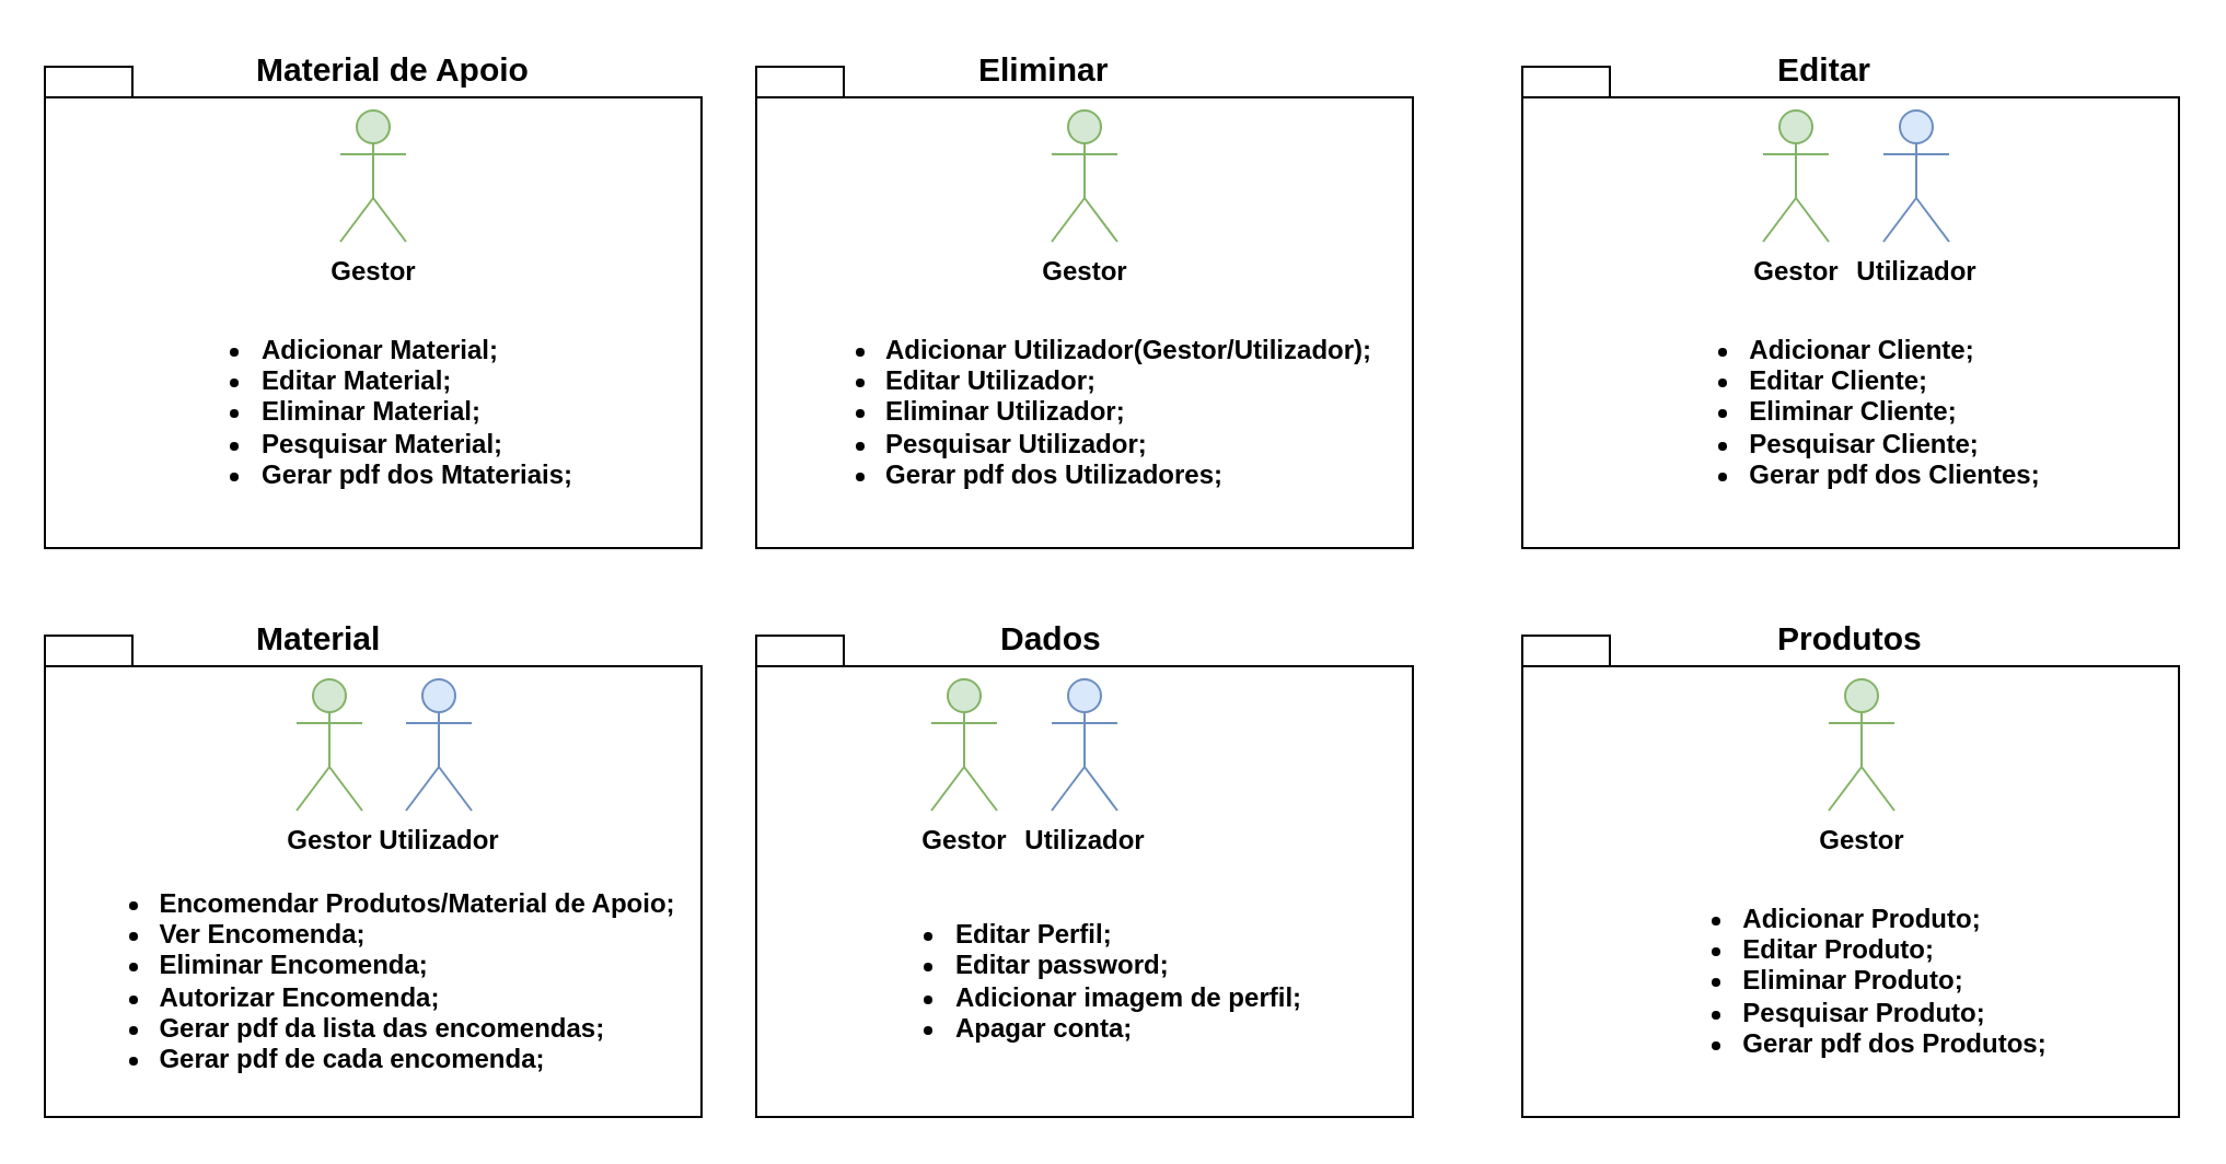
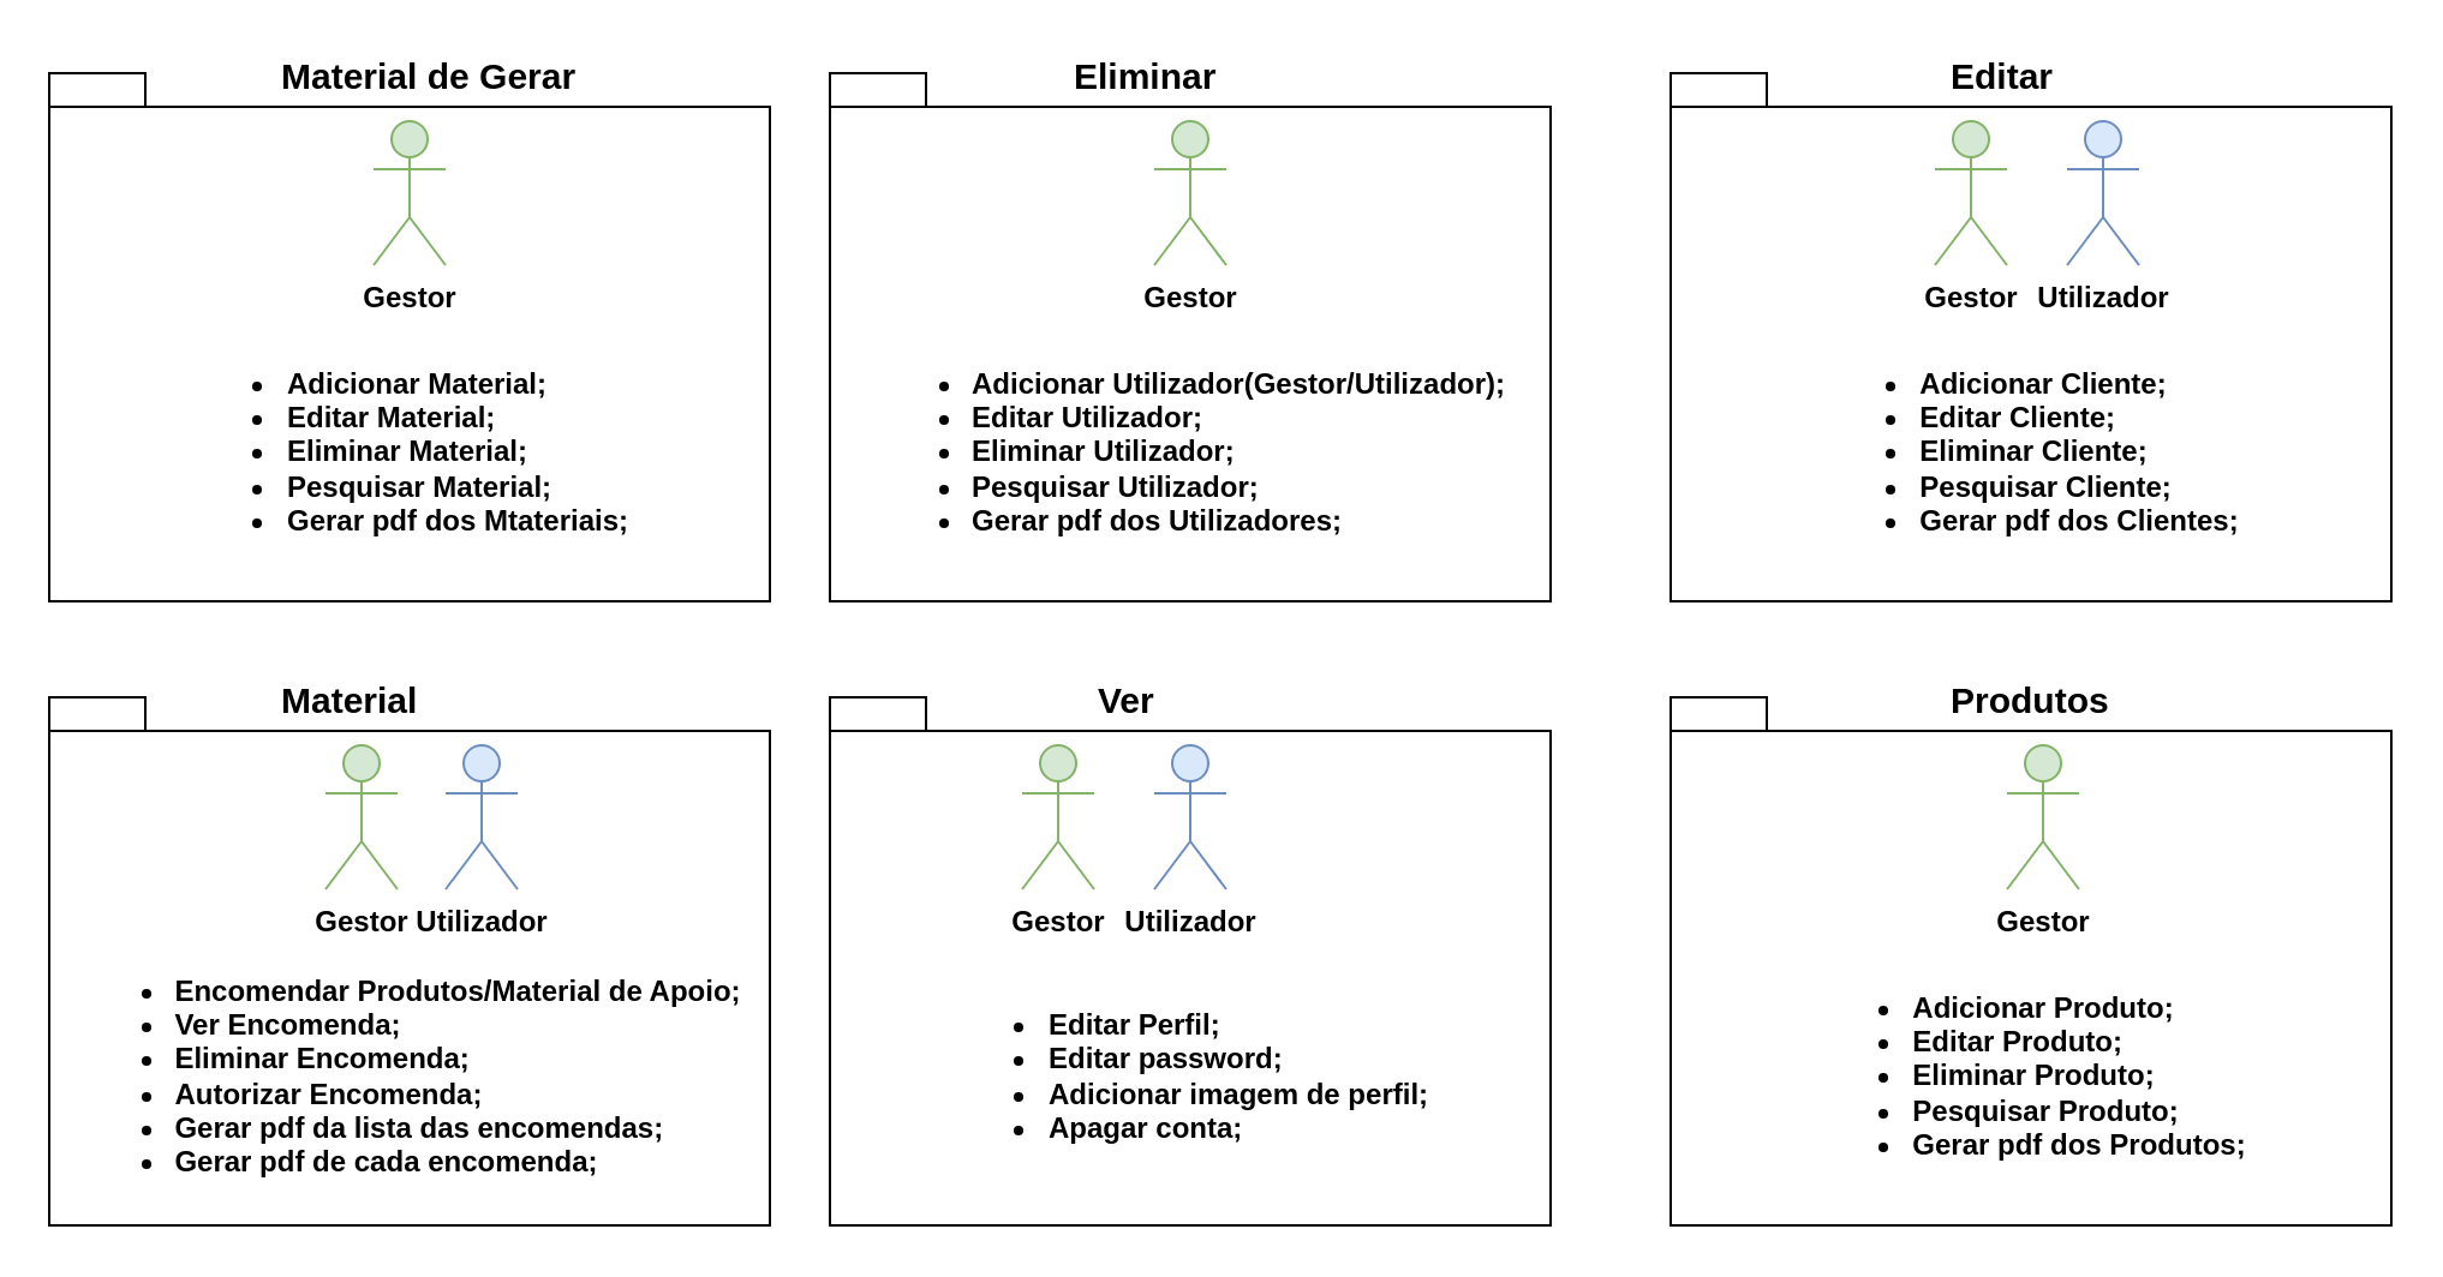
  <mxCell id="0" />
  <mxCell id="1" parent="0" />
  <mxCell id="2" value="&lt;br&gt;&lt;div&gt;&lt;br&gt;&lt;/div&gt;&lt;div&gt;&lt;br&gt;&lt;/div&gt;&lt;div&gt;&lt;br&gt;&lt;/div&gt;&lt;div&gt;&lt;br&gt;&lt;/div&gt;&lt;div&gt;&lt;br&gt;&lt;/div&gt;&lt;div&gt;&lt;ul&gt;&lt;li style=&quot;text-align: justify&quot;&gt;Adicionar Utilizador(Gestor/Utilizador);&lt;/li&gt;&lt;li style=&quot;text-align: justify&quot;&gt;Editar Utilizador;&lt;/li&gt;&lt;li style=&quot;text-align: justify&quot;&gt;Eliminar Utilizador;&lt;/li&gt;&lt;li style=&quot;text-align: justify&quot;&gt;Pesquisar Utilizador;&lt;/li&gt;&lt;li style=&quot;text-align: justify&quot;&gt;Gerar pdf dos Utilizadores;&lt;/li&gt;&lt;/ul&gt;&lt;/div&gt;" style="shape=folder;fontStyle=1;spacingTop=10;tabWidth=40;tabHeight=14;tabPosition=left;html=1;" vertex="1" parent="1"><mxGeometry x="345" y="30" width="300" height="220" as="geometry" /></mxCell>
  <mxCell id="3" value="&lt;b style=&quot;font-size: 15px;&quot;&gt;Eliminar&lt;/b&gt;" style="text;html=1;resizable=0;points=[];autosize=1;align=left;verticalAlign=top;spacingTop=-4;fontSize=15;" vertex="1" parent="1"><mxGeometry x="445" y="20" width="80" height="20" as="geometry" /></mxCell>
  <mxCell id="4" value="&lt;b&gt;Gestor&lt;/b&gt;" style="shape=umlActor;verticalLabelPosition=bottom;labelBackgroundColor=#ffffff;verticalAlign=top;html=1;fillColor=#d5e8d4;strokeColor=#82b366;" vertex="1" parent="1"><mxGeometry x="480" y="50" width="30" height="60" as="geometry" /></mxCell>
  <mxCell id="5" value="&lt;br&gt;&lt;div&gt;&lt;br&gt;&lt;/div&gt;&lt;div&gt;&lt;br&gt;&lt;/div&gt;&lt;div&gt;&lt;br&gt;&lt;/div&gt;&lt;div&gt;&lt;br&gt;&lt;/div&gt;&lt;div&gt;&lt;br&gt;&lt;/div&gt;&lt;div&gt;&lt;ul&gt;&lt;li style=&quot;text-align: justify&quot;&gt;Adicionar Cliente;&lt;/li&gt;&lt;li style=&quot;text-align: justify&quot;&gt;Editar Cliente;&lt;/li&gt;&lt;li style=&quot;text-align: justify&quot;&gt;Eliminar Cliente;&lt;/li&gt;&lt;li style=&quot;text-align: justify&quot;&gt;Pesquisar Cliente;&lt;/li&gt;&lt;li style=&quot;text-align: justify&quot;&gt;Gerar pdf dos Clientes;&lt;/li&gt;&lt;/ul&gt;&lt;/div&gt;" style="shape=folder;fontStyle=1;spacingTop=10;tabWidth=40;tabHeight=14;tabPosition=left;html=1;" vertex="1" parent="1"><mxGeometry x="695" y="30" width="300" height="220" as="geometry" /></mxCell>
  <mxCell id="6" value="&lt;b&gt;Editar&lt;/b&gt;" style="text;html=1;resizable=0;points=[];autosize=1;align=left;verticalAlign=top;spacingTop=-4;fontSize=15;" vertex="1" parent="1"><mxGeometry x="810" y="20" width="70" height="20" as="geometry" /></mxCell>
  <mxCell id="7" value="&lt;b&gt;Gestor&lt;/b&gt;" style="shape=umlActor;verticalLabelPosition=bottom;labelBackgroundColor=#ffffff;verticalAlign=top;html=1;fillColor=#d5e8d4;strokeColor=#82b366;" vertex="1" parent="1"><mxGeometry x="805" y="50" width="30" height="60" as="geometry" /></mxCell>
  <mxCell id="8" value="&lt;b&gt;Utilizador&lt;/b&gt;" style="shape=umlActor;verticalLabelPosition=bottom;labelBackgroundColor=#ffffff;verticalAlign=top;html=1;fillColor=#dae8fc;strokeColor=#6c8ebf;" vertex="1" parent="1"><mxGeometry x="860" y="50" width="30" height="60" as="geometry" /></mxCell>
  <mxCell id="9" value="&lt;br&gt;&lt;div&gt;&lt;br&gt;&lt;/div&gt;&lt;div&gt;&lt;br&gt;&lt;/div&gt;&lt;div&gt;&lt;br&gt;&lt;/div&gt;&lt;div&gt;&lt;br&gt;&lt;/div&gt;&lt;div&gt;&lt;br&gt;&lt;/div&gt;&lt;div&gt;&lt;ul&gt;&lt;li style=&quot;text-align: justify&quot;&gt;Editar Perfil;&lt;/li&gt;&lt;li style=&quot;text-align: justify&quot;&gt;Editar password;&lt;/li&gt;&lt;li style=&quot;text-align: justify&quot;&gt;Adicionar imagem de perfil;&lt;/li&gt;&lt;li style=&quot;text-align: justify&quot;&gt;Apagar conta;&lt;/li&gt;&lt;/ul&gt;&lt;/div&gt;" style="shape=folder;fontStyle=1;spacingTop=10;tabWidth=40;tabHeight=14;tabPosition=left;html=1;" vertex="1" parent="1"><mxGeometry x="345" y="290" width="300" height="220" as="geometry" /></mxCell>
- <mxCell id="10" value="&lt;b style=&quot;font-size: 15px&quot;&gt;Dados&lt;/b&gt;" style="text;html=1;resizable=0;points=[];autosize=1;align=left;verticalAlign=top;spacingTop=-4;fontSize=15;" vertex="1" parent="1"><mxGeometry x="455" y="280" width="60" height="20" as="geometry" /></mxCell>
+ <mxCell id="10" value="&lt;b style=&quot;font-size: 15px&quot;&gt;Ver&lt;/b&gt;" style="text;html=1;resizable=0;points=[];autosize=1;align=left;verticalAlign=top;spacingTop=-4;fontSize=15;" vertex="1" parent="1"><mxGeometry x="455" y="280" width="60" height="20" as="geometry" /></mxCell>
  <mxCell id="11" value="&lt;b&gt;Gestor&lt;/b&gt;" style="shape=umlActor;verticalLabelPosition=bottom;labelBackgroundColor=#ffffff;verticalAlign=top;html=1;fillColor=#d5e8d4;strokeColor=#82b366;" vertex="1" parent="1"><mxGeometry x="425" y="310" width="30" height="60" as="geometry" /></mxCell>
  <mxCell id="12" value="&lt;b&gt;Utilizador&lt;/b&gt;" style="shape=umlActor;verticalLabelPosition=bottom;labelBackgroundColor=#ffffff;verticalAlign=top;html=1;fillColor=#dae8fc;strokeColor=#6c8ebf;" vertex="1" parent="1"><mxGeometry x="480" y="310" width="30" height="60" as="geometry" /></mxCell>
  <mxCell id="13" value="&lt;br&gt;&lt;div&gt;&lt;br&gt;&lt;/div&gt;&lt;div&gt;&lt;br&gt;&lt;/div&gt;&lt;div&gt;&lt;br&gt;&lt;/div&gt;&lt;div&gt;&lt;br&gt;&lt;/div&gt;&lt;div&gt;&lt;br&gt;&lt;/div&gt;&lt;div&gt;&lt;ul&gt;&lt;li style=&quot;text-align: justify&quot;&gt;Adicionar Produto;&lt;/li&gt;&lt;li style=&quot;text-align: justify&quot;&gt;Editar Produto;&lt;/li&gt;&lt;li style=&quot;text-align: justify&quot;&gt;Eliminar Produto;&lt;/li&gt;&lt;li style=&quot;text-align: justify&quot;&gt;Pesquisar Produto;&lt;/li&gt;&lt;li style=&quot;text-align: justify&quot;&gt;Gerar pdf dos Produtos;&lt;/li&gt;&lt;/ul&gt;&lt;/div&gt;" style="shape=folder;fontStyle=1;spacingTop=10;tabWidth=40;tabHeight=14;tabPosition=left;html=1;" vertex="1" parent="1"><mxGeometry x="695" y="290" width="300" height="220" as="geometry" /></mxCell>
  <mxCell id="14" value="&lt;b style=&quot;font-size: 15px&quot;&gt;Produtos&lt;/b&gt;" style="text;html=1;resizable=0;points=[];autosize=1;align=left;verticalAlign=top;spacingTop=-4;fontSize=15;" vertex="1" parent="1"><mxGeometry x="810" y="280" width="80" height="20" as="geometry" /></mxCell>
  <mxCell id="15" value="&lt;b&gt;Gestor&lt;/b&gt;" style="shape=umlActor;verticalLabelPosition=bottom;labelBackgroundColor=#ffffff;verticalAlign=top;html=1;fillColor=#d5e8d4;strokeColor=#82b366;" vertex="1" parent="1"><mxGeometry x="835" y="310" width="30" height="60" as="geometry" /></mxCell>
  <mxCell id="16" value="&lt;div style=&quot;text-align: justify&quot;&gt;&lt;br&gt;&lt;/div&gt;&lt;div style=&quot;text-align: justify&quot;&gt;&lt;br&gt;&lt;/div&gt;&lt;div style=&quot;text-align: justify&quot;&gt;&lt;br&gt;&lt;/div&gt;&lt;div style=&quot;text-align: justify&quot;&gt;&lt;br&gt;&lt;/div&gt;&lt;div style=&quot;text-align: justify&quot;&gt;&lt;br&gt;&lt;/div&gt;&lt;div style=&quot;text-align: justify&quot;&gt;&lt;br&gt;&lt;/div&gt;&lt;div&gt;&lt;ul&gt;&lt;li style=&quot;text-align: justify&quot;&gt;Adicionar Material;&lt;/li&gt;&lt;li style=&quot;text-align: justify&quot;&gt;Editar Material;&lt;/li&gt;&lt;li style=&quot;text-align: justify&quot;&gt;Eliminar Material;&lt;/li&gt;&lt;li style=&quot;text-align: justify&quot;&gt;Pesquisar Material;&lt;/li&gt;&lt;li style=&quot;text-align: justify&quot;&gt;Gerar pdf dos Mtateriais;&lt;/li&gt;&lt;/ul&gt;&lt;/div&gt;" style="shape=folder;fontStyle=1;spacingTop=10;tabWidth=40;tabHeight=14;tabPosition=left;html=1;" vertex="1" parent="1"><mxGeometry x="20" y="30" width="300" height="220" as="geometry" /></mxCell>
- <mxCell id="17" value="&lt;b&gt;Material de Apoio&lt;/b&gt;" style="text;html=1;resizable=0;points=[];autosize=1;align=left;verticalAlign=top;spacingTop=-4;fontSize=15;" vertex="1" parent="1"><mxGeometry x="115" y="20" width="140" height="20" as="geometry" /></mxCell>
+ <mxCell id="17" value="&lt;b&gt;Material de Gerar&lt;/b&gt;" style="text;html=1;resizable=0;points=[];autosize=1;align=left;verticalAlign=top;spacingTop=-4;fontSize=15;" vertex="1" parent="1"><mxGeometry x="115" y="20" width="140" height="20" as="geometry" /></mxCell>
  <mxCell id="18" value="&lt;b&gt;Gestor&lt;/b&gt;" style="shape=umlActor;verticalLabelPosition=bottom;labelBackgroundColor=#ffffff;verticalAlign=top;html=1;fillColor=#d5e8d4;strokeColor=#82b366;" vertex="1" parent="1"><mxGeometry x="155" y="50" width="30" height="60" as="geometry" /></mxCell>
  <mxCell id="19" value="&lt;div style=&quot;text-align: justify&quot;&gt;&lt;br&gt;&lt;/div&gt;&lt;div style=&quot;text-align: justify&quot;&gt;&lt;br&gt;&lt;/div&gt;&lt;div style=&quot;text-align: justify&quot;&gt;&lt;br&gt;&lt;/div&gt;&lt;div style=&quot;text-align: justify&quot;&gt;&lt;br&gt;&lt;/div&gt;&lt;div style=&quot;text-align: justify&quot;&gt;&lt;br&gt;&lt;/div&gt;&lt;div style=&quot;text-align: justify&quot;&gt;&lt;br&gt;&lt;/div&gt;&lt;div&gt;&lt;ul&gt;&lt;li style=&quot;text-align: justify&quot;&gt;Encomendar Produtos/Material de Apoio;&lt;/li&gt;&lt;li style=&quot;text-align: justify&quot;&gt;Ver Encomenda;&lt;/li&gt;&lt;li style=&quot;text-align: justify&quot;&gt;Eliminar Encomenda;&lt;/li&gt;&lt;li style=&quot;text-align: justify&quot;&gt;Autorizar Encomenda;&lt;/li&gt;&lt;li style=&quot;text-align: justify&quot;&gt;Gerar pdf da lista das encomendas;&lt;/li&gt;&lt;li style=&quot;text-align: justify&quot;&gt;Gerar pdf de cada encomenda;&lt;/li&gt;&lt;/ul&gt;&lt;/div&gt;" style="shape=folder;fontStyle=1;spacingTop=10;tabWidth=40;tabHeight=14;tabPosition=left;html=1;" vertex="1" parent="1"><mxGeometry x="20" y="290" width="300" height="220" as="geometry" /></mxCell>
  <mxCell id="20" value="&lt;b&gt;Material&lt;/b&gt;" style="text;html=1;resizable=0;points=[];autosize=1;align=left;verticalAlign=top;spacingTop=-4;fontSize=15;" vertex="1" parent="1"><mxGeometry x="115" y="280" width="110" height="20" as="geometry" /></mxCell>
  <mxCell id="21" value="&lt;b&gt;Gestor&lt;/b&gt;" style="shape=umlActor;verticalLabelPosition=bottom;labelBackgroundColor=#ffffff;verticalAlign=top;html=1;fillColor=#d5e8d4;strokeColor=#82b366;" vertex="1" parent="1"><mxGeometry x="135" y="310" width="30" height="60" as="geometry" /></mxCell>
  <mxCell id="22" value="&lt;b&gt;Utilizador&lt;/b&gt;" style="shape=umlActor;verticalLabelPosition=bottom;labelBackgroundColor=#ffffff;verticalAlign=top;html=1;fillColor=#dae8fc;strokeColor=#6c8ebf;" vertex="1" parent="1"><mxGeometry x="185" y="310" width="30" height="60" as="geometry" /></mxCell>
